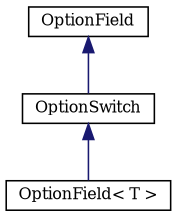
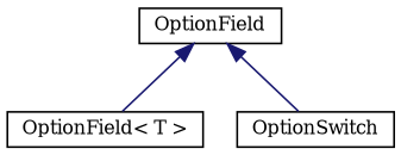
  digraph {
    fontname="DejaVu Serif"
    rankdir=TB
    node [color=black fillcolor=white fontname="DejaVu Serif" fontsize=10 shape=record style=filled]
    edge [color=midnightblue dir=back fontname="DejaVu Serif" fontsize=10 labelfontname=Helvetica labelfontsize=10 style=solid]
    n1 [height=0.2 label=OptionField width=0.4]
    n2 [height=0.2 label="OptionField\< T \>" width=0.4]
    n3 [height=0.2 label=OptionSwitch width=0.4]
-   n3 -> n2
+   n1 -> n2
    n1 -> n3
  }
